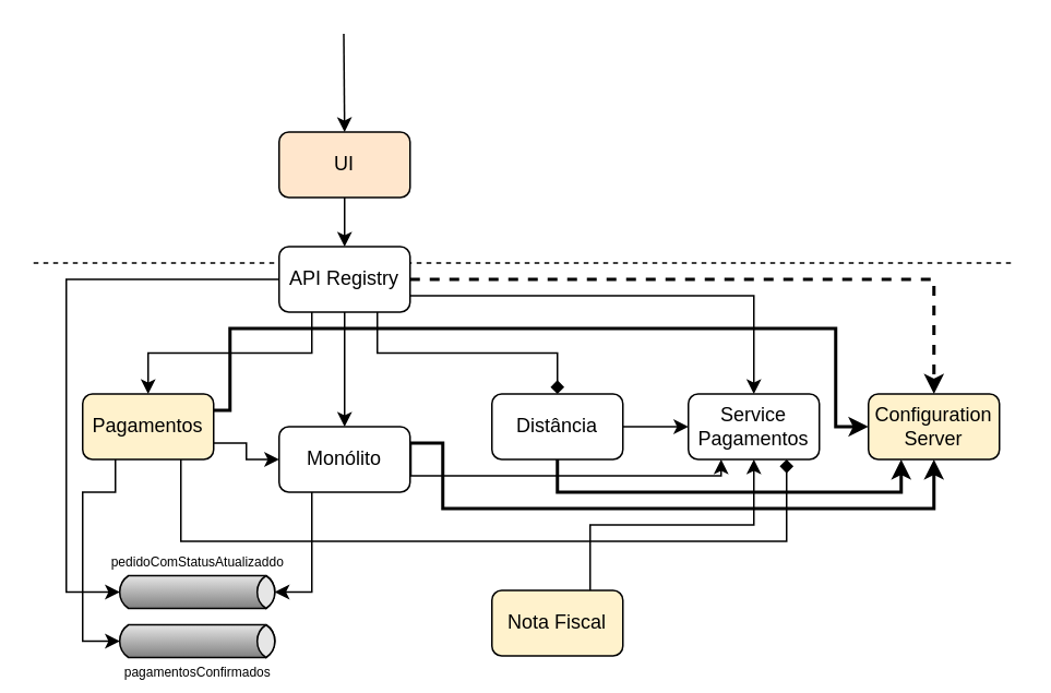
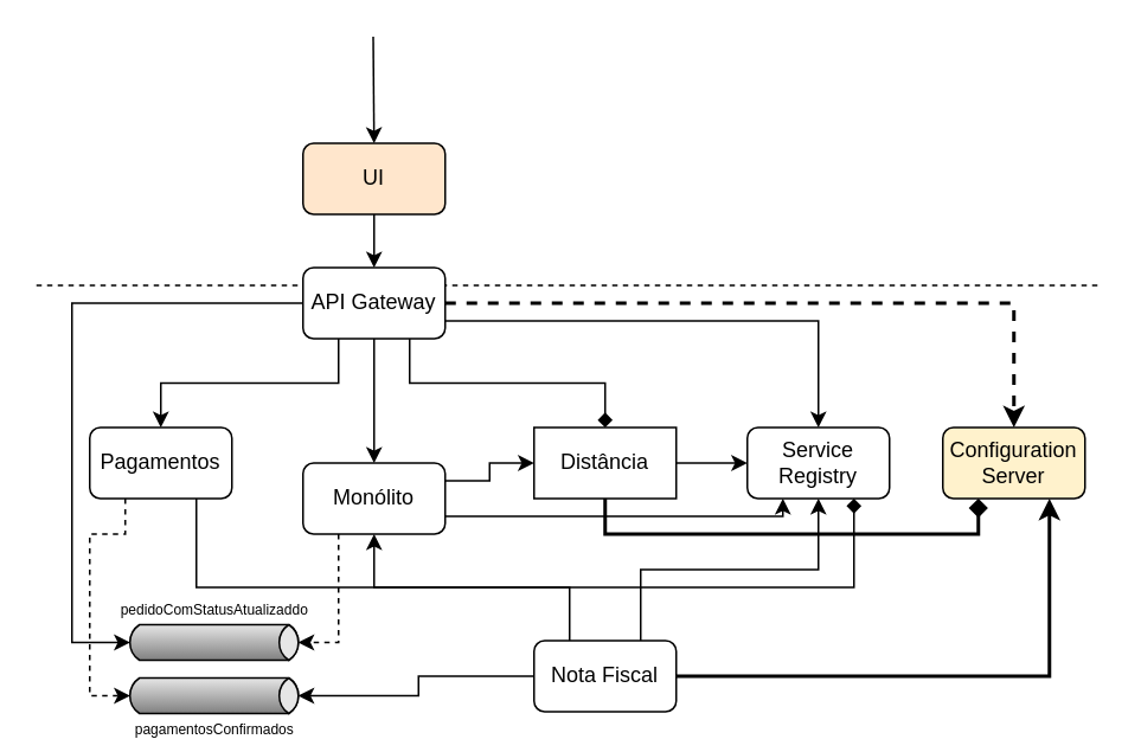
  <mxCell id="0" />
  <mxCell id="1" parent="0" />
  <mxCell id="2" value="" style="endArrow=none;dashed=1;html=1;strokeWidth=1;" parent="1" edge="1"><mxGeometry width="50" height="50" relative="1" as="geometry"><mxPoint x="20" y="160" as="sourcePoint" /><mxPoint x="620" y="160" as="targetPoint" /></mxGeometry></mxCell>
  <mxCell id="3" style="edgeStyle=orthogonalEdgeStyle;rounded=0;orthogonalLoop=1;jettySize=auto;html=1;exitX=0.5;exitY=1;exitDx=0;exitDy=0;entryX=0.5;entryY=0;entryDx=0;entryDy=0;strokeWidth=1;" parent="1" source="4" target="11" edge="1"><mxGeometry relative="1" as="geometry" /></mxCell>
  <mxCell id="4" value="UI" style="rounded=1;whiteSpace=wrap;html=1;strokeWidth=1;fillColor=#ffe6cc;" parent="1" vertex="1"><mxGeometry x="170" y="80" width="80" height="40" as="geometry" /></mxCell>
  <mxCell id="5" style="edgeStyle=orthogonalEdgeStyle;rounded=0;orthogonalLoop=1;jettySize=auto;html=1;exitX=0.25;exitY=1;exitDx=0;exitDy=0;strokeWidth=1;" parent="1" source="11" target="21" edge="1"><mxGeometry relative="1" as="geometry" /></mxCell>
  <mxCell id="6" style="edgeStyle=orthogonalEdgeStyle;rounded=0;orthogonalLoop=1;jettySize=auto;html=1;exitX=0.5;exitY=1;exitDx=0;exitDy=0;entryX=0.5;entryY=0;entryDx=0;entryDy=0;strokeWidth=1;" parent="1" source="11" target="16" edge="1"><mxGeometry relative="1" as="geometry" /></mxCell>
  <mxCell id="7" style="edgeStyle=orthogonalEdgeStyle;rounded=0;orthogonalLoop=1;jettySize=auto;html=1;exitX=0.75;exitY=1;exitDx=0;exitDy=0;strokeWidth=1;endArrow=diamond;" parent="1" source="11" target="24" edge="1"><mxGeometry relative="1" as="geometry" /></mxCell>
  <mxCell id="8" style="edgeStyle=orthogonalEdgeStyle;rounded=0;orthogonalLoop=1;jettySize=auto;html=1;exitX=0;exitY=0.5;exitDx=0;exitDy=0;entryX=0;entryY=0.5;entryDx=2.7;entryDy=0;entryPerimeter=0;strokeColor=#000000;strokeWidth=1;" parent="1" source="11" target="30" edge="1"><mxGeometry relative="1" as="geometry"><Array as="points"><mxPoint x="40" y="170" /><mxPoint x="40" y="361" /></Array></mxGeometry></mxCell>
  <mxCell id="9" style="edgeStyle=orthogonalEdgeStyle;rounded=0;orthogonalLoop=1;jettySize=auto;html=1;exitX=1;exitY=0.75;exitDx=0;exitDy=0;entryX=0.5;entryY=0;entryDx=0;entryDy=0;strokeWidth=1;" parent="1" source="11" target="33" edge="1"><mxGeometry relative="1" as="geometry" /></mxCell>
  <mxCell id="10" style="edgeStyle=orthogonalEdgeStyle;rounded=0;orthogonalLoop=1;jettySize=auto;html=1;exitX=1;exitY=0.5;exitDx=0;exitDy=0;entryX=0.5;entryY=0;entryDx=0;entryDy=0;strokeWidth=2;dashed=1;" edge="1" parent="1" source="11" target="34"><mxGeometry relative="1" as="geometry" /></mxCell>
- <mxCell id="11" value="API Registry" style="rounded=1;whiteSpace=wrap;html=1;strokeWidth=1;" parent="1" vertex="1"><mxGeometry x="170" y="150" width="80" height="40" as="geometry" /></mxCell>
- <mxCell id="13" style="edgeStyle=orthogonalEdgeStyle;rounded=0;orthogonalLoop=1;jettySize=auto;html=1;exitX=0.25;exitY=1;exitDx=0;exitDy=0;entryX=1;entryY=0.5;entryDx=-2.7;entryDy=0;entryPerimeter=0;strokeColor=#000000;strokeWidth=1;" parent="1" source="16" target="30" edge="1"><mxGeometry relative="1" as="geometry"><Array as="points"><mxPoint x="190" y="361" /></Array></mxGeometry></mxCell>
+ <mxCell id="11" value="API Gateway" style="rounded=1;whiteSpace=wrap;html=1;strokeWidth=1;" parent="1" vertex="1"><mxGeometry x="170" y="150" width="80" height="40" as="geometry" /></mxCell>
+ <mxCell id="12" style="edgeStyle=orthogonalEdgeStyle;rounded=0;orthogonalLoop=1;jettySize=auto;html=1;exitX=1;exitY=0.25;exitDx=0;exitDy=0;entryX=0;entryY=0.5;entryDx=0;entryDy=0;fontSize=10;strokeWidth=1;" parent="1" source="16" target="24" edge="1"><mxGeometry relative="1" as="geometry" /></mxCell>
+ <mxCell id="13" style="edgeStyle=orthogonalEdgeStyle;rounded=0;orthogonalLoop=1;jettySize=auto;html=1;exitX=0.25;exitY=1;exitDx=0;exitDy=0;entryX=1;entryY=0.5;entryDx=-2.7;entryDy=0;entryPerimeter=0;strokeColor=#000000;strokeWidth=1;dashed=1;" parent="1" source="16" target="30" edge="1"><mxGeometry relative="1" as="geometry"><Array as="points"><mxPoint x="190" y="361" /></Array></mxGeometry></mxCell>
  <mxCell id="14" style="edgeStyle=orthogonalEdgeStyle;rounded=0;orthogonalLoop=1;jettySize=auto;html=1;exitX=0.75;exitY=1;exitDx=0;exitDy=0;entryX=0.25;entryY=1;entryDx=0;entryDy=0;strokeWidth=1;" parent="1" source="16" target="33" edge="1"><mxGeometry relative="1" as="geometry"><Array as="points"><mxPoint x="230" y="290" /><mxPoint x="440" y="290" /></Array></mxGeometry></mxCell>
- <mxCell id="15" style="edgeStyle=orthogonalEdgeStyle;rounded=0;orthogonalLoop=1;jettySize=auto;html=1;exitX=1;exitY=0.75;exitDx=0;exitDy=0;entryX=0.5;entryY=1;entryDx=0;entryDy=0;strokeWidth=2;" edge="1" parent="1" source="16" target="34"><mxGeometry relative="1" as="geometry"><Array as="points"><mxPoint x="270" y="270" /><mxPoint x="270" y="310" /><mxPoint x="570" y="310" /></Array></mxGeometry></mxCell>
  <mxCell id="16" value="Monólito" style="rounded=1;whiteSpace=wrap;html=1;strokeWidth=1;" parent="1" vertex="1"><mxGeometry x="170" y="260" width="80" height="40" as="geometry" /></mxCell>
- <mxCell id="17" style="edgeStyle=orthogonalEdgeStyle;rounded=0;orthogonalLoop=1;jettySize=auto;html=1;exitX=1;exitY=0.75;exitDx=0;exitDy=0;entryX=0;entryY=0.5;entryDx=0;entryDy=0;fontSize=10;strokeWidth=1;" parent="1" source="21" target="16" edge="1"><mxGeometry relative="1" as="geometry" /></mxCell>
- <mxCell id="18" style="edgeStyle=orthogonalEdgeStyle;rounded=0;orthogonalLoop=1;jettySize=auto;html=1;exitX=0.25;exitY=1;exitDx=0;exitDy=0;entryX=0;entryY=0.5;entryDx=2.7;entryDy=0;entryPerimeter=0;strokeColor=#000000;strokeWidth=1;" parent="1" source="21" target="31" edge="1"><mxGeometry relative="1" as="geometry"><Array as="points"><mxPoint x="70" y="300" /><mxPoint x="50" y="300" /><mxPoint x="50" y="391" /></Array></mxGeometry></mxCell>
+ <mxCell id="18" style="edgeStyle=orthogonalEdgeStyle;rounded=0;orthogonalLoop=1;jettySize=auto;html=1;exitX=0.25;exitY=1;exitDx=0;exitDy=0;entryX=0;entryY=0.5;entryDx=2.7;entryDy=0;entryPerimeter=0;strokeColor=#000000;strokeWidth=1;dashed=1;" parent="1" source="21" target="31" edge="1"><mxGeometry relative="1" as="geometry"><Array as="points"><mxPoint x="70" y="300" /><mxPoint x="50" y="300" /><mxPoint x="50" y="391" /></Array></mxGeometry></mxCell>
  <mxCell id="19" style="edgeStyle=orthogonalEdgeStyle;rounded=0;orthogonalLoop=1;jettySize=auto;html=1;exitX=0.75;exitY=1;exitDx=0;exitDy=0;entryX=0.75;entryY=1;entryDx=0;entryDy=0;strokeWidth=1;endArrow=diamond;" parent="1" source="21" target="33" edge="1"><mxGeometry relative="1" as="geometry"><Array as="points"><mxPoint x="110" y="330" /><mxPoint x="480" y="330" /></Array></mxGeometry></mxCell>
- <mxCell id="20" style="edgeStyle=orthogonalEdgeStyle;rounded=0;orthogonalLoop=1;jettySize=auto;html=1;exitX=1;exitY=0.25;exitDx=0;exitDy=0;entryX=0;entryY=0.5;entryDx=0;entryDy=0;strokeWidth=2;" edge="1" parent="1" source="21" target="34"><mxGeometry relative="1" as="geometry"><Array as="points"><mxPoint x="140" y="250" /><mxPoint x="140" y="200" /><mxPoint x="510" y="200" /><mxPoint x="510" y="260" /></Array></mxGeometry></mxCell>
- <mxCell id="21" value="Pagamentos" style="rounded=1;whiteSpace=wrap;html=1;strokeWidth=1;fillColor=#fff2cc;" parent="1" vertex="1"><mxGeometry x="50" y="240" width="80" height="40" as="geometry" /></mxCell>
+ <mxCell id="21" value="Pagamentos" style="rounded=1;whiteSpace=wrap;html=1;strokeWidth=1;" parent="1" vertex="1"><mxGeometry x="50" y="240" width="80" height="40" as="geometry" /></mxCell>
  <mxCell id="22" style="edgeStyle=orthogonalEdgeStyle;rounded=0;orthogonalLoop=1;jettySize=auto;html=1;exitX=1;exitY=0.5;exitDx=0;exitDy=0;entryX=0;entryY=0.5;entryDx=0;entryDy=0;strokeWidth=1;" parent="1" source="24" target="33" edge="1"><mxGeometry relative="1" as="geometry" /></mxCell>
- <mxCell id="23" style="edgeStyle=orthogonalEdgeStyle;rounded=0;orthogonalLoop=1;jettySize=auto;html=1;exitX=0.5;exitY=1;exitDx=0;exitDy=0;strokeWidth=2;entryX=0.25;entryY=1;entryDx=0;entryDy=0;" edge="1" parent="1" source="24" target="34"><mxGeometry relative="1" as="geometry"><mxPoint x="590" y="290" as="targetPoint" /><Array as="points"><mxPoint x="340" y="300" /><mxPoint x="550" y="300" /></Array></mxGeometry></mxCell>
- <mxCell id="24" value="Distância" style="rounded=1;whiteSpace=wrap;html=1;strokeWidth=1;" parent="1" vertex="1"><mxGeometry x="300" y="240" width="80" height="40" as="geometry" /></mxCell>
+ <mxCell id="23" style="edgeStyle=orthogonalEdgeStyle;rounded=0;orthogonalLoop=1;jettySize=auto;html=1;exitX=0.5;exitY=1;exitDx=0;exitDy=0;strokeWidth=2;entryX=0.25;entryY=1;entryDx=0;entryDy=0;endArrow=diamond;" edge="1" parent="1" source="24" target="34"><mxGeometry relative="1" as="geometry"><mxPoint x="590" y="290" as="targetPoint" /><Array as="points"><mxPoint x="340" y="300" /><mxPoint x="550" y="300" /></Array></mxGeometry></mxCell>
+ <mxCell id="24" value="Distância" style="whiteSpace=wrap;html=1;strokeWidth=1;rounded=0;" parent="1" vertex="1"><mxGeometry x="300" y="240" width="80" height="40" as="geometry" /></mxCell>
+ <mxCell id="25" style="edgeStyle=orthogonalEdgeStyle;rounded=0;orthogonalLoop=1;jettySize=auto;html=1;exitX=0;exitY=0.5;exitDx=0;exitDy=0;entryX=1;entryY=0.5;entryDx=-2.7;entryDy=0;entryPerimeter=0;strokeColor=#000000;strokeWidth=1;" parent="1" source="29" target="31" edge="1"><mxGeometry relative="1" as="geometry" /></mxCell>
+ <mxCell id="26" style="edgeStyle=orthogonalEdgeStyle;rounded=0;orthogonalLoop=1;jettySize=auto;html=1;exitX=0.25;exitY=0;exitDx=0;exitDy=0;entryX=0.5;entryY=1;entryDx=0;entryDy=0;strokeColor=#000000;strokeWidth=1;" parent="1" source="29" target="16" edge="1"><mxGeometry relative="1" as="geometry" /></mxCell>
  <mxCell id="27" style="edgeStyle=orthogonalEdgeStyle;rounded=0;orthogonalLoop=1;jettySize=auto;html=1;exitX=0.75;exitY=0;exitDx=0;exitDy=0;entryX=0.5;entryY=1;entryDx=0;entryDy=0;strokeWidth=1;" parent="1" source="29" target="33" edge="1"><mxGeometry relative="1" as="geometry" /></mxCell>
- <mxCell id="29" value="Nota Fiscal" style="rounded=1;whiteSpace=wrap;html=1;strokeWidth=1;fillColor=#fff2cc;" parent="1" vertex="1"><mxGeometry x="300" y="360" width="80" height="40" as="geometry" /></mxCell>
+ <mxCell id="28" style="edgeStyle=orthogonalEdgeStyle;rounded=0;orthogonalLoop=1;jettySize=auto;html=1;exitX=1;exitY=0.5;exitDx=0;exitDy=0;entryX=0.75;entryY=1;entryDx=0;entryDy=0;strokeWidth=2;" edge="1" parent="1" source="29" target="34"><mxGeometry relative="1" as="geometry" /></mxCell>
+ <mxCell id="29" value="Nota Fiscal" style="rounded=1;whiteSpace=wrap;html=1;strokeWidth=1;" parent="1" vertex="1"><mxGeometry x="300" y="360" width="80" height="40" as="geometry" /></mxCell>
  <mxCell id="30" value="pedidoComStatusAtualizaddo" style="strokeWidth=1;outlineConnect=0;dashed=0;align=center;html=1;fontSize=8;shape=mxgraph.eip.messageChannel;verticalLabelPosition=top;labelBackgroundColor=#ffffff;verticalAlign=bottom;horizontal=1;labelPosition=center;" parent="1" vertex="1"><mxGeometry x="70" y="351" width="100" height="20" as="geometry" /></mxCell>
  <mxCell id="31" value="pagamentosConfirmados" style="strokeWidth=1;outlineConnect=0;dashed=0;align=center;html=1;fontSize=8;shape=mxgraph.eip.messageChannel;verticalLabelPosition=bottom;labelBackgroundColor=#ffffff;verticalAlign=top;spacing=0;" parent="1" vertex="1"><mxGeometry x="70" y="381" width="100" height="20" as="geometry" /></mxCell>
  <mxCell id="32" value="" style="endArrow=classic;html=1;strokeWidth=1;" parent="1" edge="1"><mxGeometry width="50" height="50" relative="1" as="geometry"><mxPoint x="209.5" as="sourcePoint" y="20" /><mxPoint x="210" y="80" as="targetPoint" /></mxGeometry></mxCell>
- <mxCell id="33" value="Service&lt;br&gt;Pagamentos" style="rounded=1;whiteSpace=wrap;html=1;strokeWidth=1;" parent="1" vertex="1"><mxGeometry x="420" y="240" width="80" height="40" as="geometry" /></mxCell>
+ <mxCell id="33" value="Service&lt;br&gt;Registry" style="rounded=1;whiteSpace=wrap;html=1;strokeWidth=1;" parent="1" vertex="1"><mxGeometry x="420" y="240" width="80" height="40" as="geometry" /></mxCell>
  <mxCell id="34" value="Configuration&lt;br&gt;Server" style="rounded=1;whiteSpace=wrap;html=1;strokeWidth=1;fillColor=#fff2cc;" vertex="1" parent="1"><mxGeometry x="530" y="240" width="80" height="40" as="geometry" /></mxCell>
